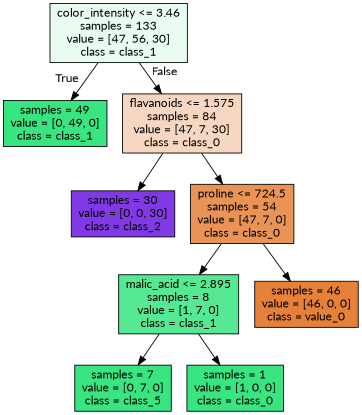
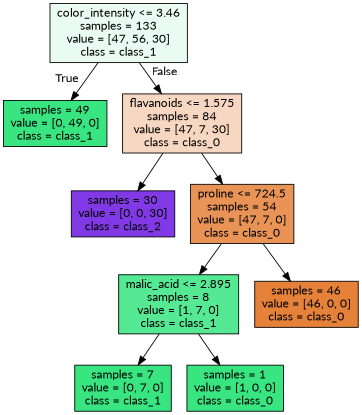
  digraph {
    fontname=Lato
    node [color=black fillcolor="#39e581" fontname=Lato shape=box style=filled]
    edge [fontname=Lato]
    n1 [fillcolor="#eafcf2" label="color_intensity <= 3.46\nsamples = 133\nvalue = [47, 56, 30]\nclass = class_1"]
    n2 [label="samples = 49\nvalue = [0, 49, 0]\nclass = class_1"]
    n3 [fillcolor="#f7d7c1" label="flavanoids <= 1.575\nsamples = 84\nvalue = [47, 7, 30]\nclass = class_0"]
    n4 [fillcolor="#8139e5" label="samples = 30\nvalue = [0, 0, 30]\nclass = class_2"]
    n5 [fillcolor="#e99456" label="proline <= 724.5\nsamples = 54\nvalue = [47, 7, 0]\nclass = class_0"]
    n6 [fillcolor="#55e993" label="malic_acid <= 2.895\nsamples = 8\nvalue = [1, 7, 0]\nclass = class_1"]
-   n7 [fillcolor="#e58139" label="samples = 46\nvalue = [46, 0, 0]\nclass = value_0"]
-   n8 [label="samples = 7\nvalue = [0, 7, 0]\nclass = class_5"]
+   n7 [fillcolor="#e58139" label="samples = 46\nvalue = [46, 0, 0]\nclass = class_0"]
+   n8 [label="samples = 7\nvalue = [0, 7, 0]\nclass = class_1"]
    n9 [label="samples = 1\nvalue = [1, 0, 0]\nclass = class_0"]
    n1 -> n2 [headlabel=True labelangle=45 labeldistance=2.5]
    n1 -> n3 [headlabel=False labelangle=-45 labeldistance=2.5]
    n3 -> n4
    n3 -> n5
    n5 -> n6
    n5 -> n7
    n6 -> n8
    n6 -> n9
  }
